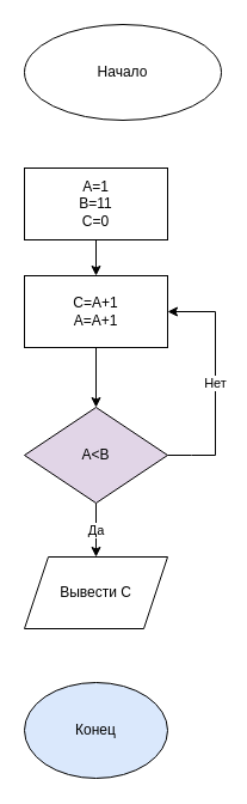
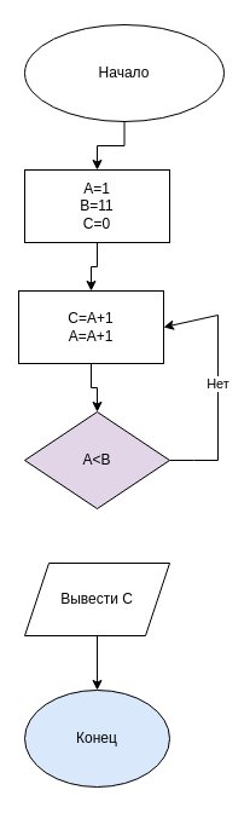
  <mxCell id="0" />
  <mxCell id="1" parent="0" />
+ <mxCell id="2" value="" style="edgeStyle=orthogonalEdgeStyle;rounded=0;orthogonalLoop=1;jettySize=auto;html=1;" edge="1" parent="1" source="3" target="5"><mxGeometry relative="1" as="geometry" /></mxCell>
  <mxCell id="3" value="Начало" style="ellipse;whiteSpace=wrap;html=1;" vertex="1" parent="1"><mxGeometry x="20" y="20" width="165" height="80" as="geometry" /></mxCell>
  <mxCell id="4" value="" style="edgeStyle=orthogonalEdgeStyle;rounded=0;orthogonalLoop=1;jettySize=auto;html=1;" edge="1" parent="1" source="5" target="9"><mxGeometry relative="1" as="geometry" /></mxCell>
  <mxCell id="5" value="A=1&lt;br&gt;B=11&lt;br&gt;C=0" style="rounded=0;whiteSpace=wrap;html=1;" vertex="1" parent="1"><mxGeometry x="20" y="140" width="120" height="60" as="geometry" /></mxCell>
- <mxCell id="6" value="Да" style="edgeStyle=orthogonalEdgeStyle;rounded=0;orthogonalLoop=1;jettySize=auto;html=1;" edge="1" parent="1" source="7" target="11"><mxGeometry relative="1" as="geometry" /></mxCell>
  <mxCell id="7" value="A&amp;lt;B" style="rhombus;whiteSpace=wrap;html=1;fillColor=#e1d5e7;" vertex="1" parent="1"><mxGeometry x="20" y="340" width="120" height="80" as="geometry" /></mxCell>
  <mxCell id="8" value="" style="edgeStyle=orthogonalEdgeStyle;rounded=0;orthogonalLoop=1;jettySize=auto;html=1;" edge="1" parent="1" source="9" target="7"><mxGeometry relative="1" as="geometry" /></mxCell>
- <mxCell id="9" value="C=A+1&lt;br&gt;A=A+1" style="whiteSpace=wrap;html=1;" vertex="1" parent="1"><mxGeometry x="20" y="230" width="120" height="60" as="geometry" /></mxCell>
+ <mxCell id="9" value="C=A+1&lt;br&gt;A=A+1" style="whiteSpace=wrap;html=1;" vertex="1" parent="1"><mxGeometry x="15" y="240" width="120" height="60" as="geometry" /></mxCell>
+ <mxCell id="10" value="" style="edgeStyle=orthogonalEdgeStyle;rounded=0;orthogonalLoop=1;jettySize=auto;html=1;" edge="1" parent="1" source="11" target="12"><mxGeometry relative="1" as="geometry" /></mxCell>
  <mxCell id="11" value="Вывести C" style="shape=parallelogram;perimeter=parallelogramPerimeter;whiteSpace=wrap;html=1;fixedSize=1;" vertex="1" parent="1"><mxGeometry x="20" y="465" width="120" height="60" as="geometry" /></mxCell>
  <mxCell id="12" value="Конец" style="ellipse;whiteSpace=wrap;html=1;fillColor=#dae8fc;" vertex="1" parent="1"><mxGeometry x="20" y="570" width="120" height="80" as="geometry" /></mxCell>
  <mxCell id="13" value="Нет" style="endArrow=classic;html=1;rounded=0;entryX=1;entryY=0.5;entryDx=0;entryDy=0;exitX=1;exitY=0.5;exitDx=0;exitDy=0;" edge="1" parent="1" source="7" target="9"><mxGeometry width="50" height="50" relative="1" as="geometry"><mxPoint x="140" y="350" as="sourcePoint" /><mxPoint x="180" y="230" as="targetPoint" /><Array as="points"><mxPoint x="160" y="380" /><mxPoint x="180" y="380" /><mxPoint x="180" y="260" /></Array></mxGeometry></mxCell>
